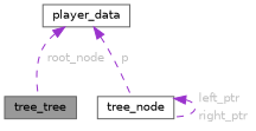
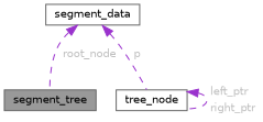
  digraph {
    fontname="DejaVu Sans"
    node [color=gray40 fillcolor=white fontname="DejaVu Sans" fontsize=10 shape=box style=filled]
    edge [color=darkorchid3 dir=back fontcolor=grey fontname="DejaVu Sans" fontsize=10 labelfontname=Helvetica labelfontsize=10 style=dashed]
-   n1 [fillcolor=grey60 fontcolor=black height=0.2 label=tree_tree width=0.4]
+   n1 [fillcolor=grey60 fontcolor=black height=0.2 label=segment_tree width=0.4]
    n2 [height=0.2 label=tree_node width=0.4]
-   n3 [height=0.2 label=player_data width=0.4]
+   n3 [height=0.2 label=segment_data width=0.4]
    n2 -> n2 [label=<<TABLE CELLBORDER="0" BORDER="0"><TR><TD VALIGN="top" ALIGN="LEFT" CELLPADDING="1" CELLSPACING="0">left_ptr</TD></TR> <TR><TD VALIGN="top" ALIGN="LEFT" CELLPADDING="1" CELLSPACING="0">right_ptr</TD></TR> </TABLE>>]
    n3 -> n1 [label=<<TABLE CELLBORDER="0" BORDER="0"><TR><TD VALIGN="top" ALIGN="LEFT" CELLPADDING="1" CELLSPACING="0">root_node</TD></TR> </TABLE>>]
    n3 -> n2 [label=<<TABLE CELLBORDER="0" BORDER="0"><TR><TD VALIGN="top" ALIGN="LEFT" CELLPADDING="1" CELLSPACING="0">p</TD></TR> </TABLE>>]
  }
